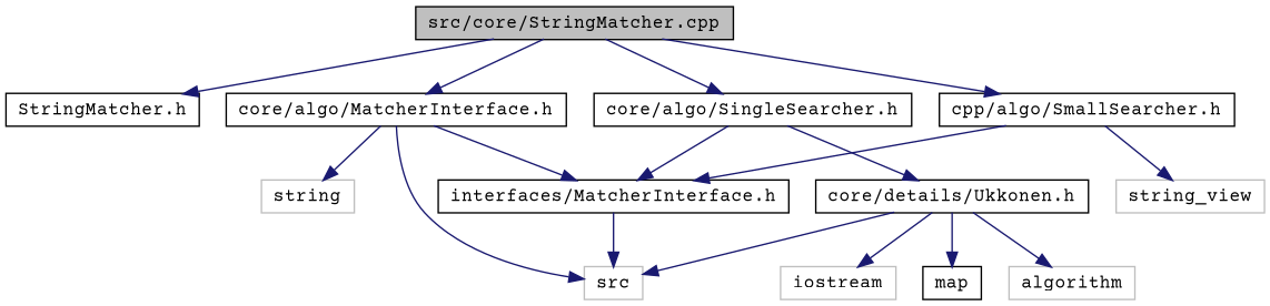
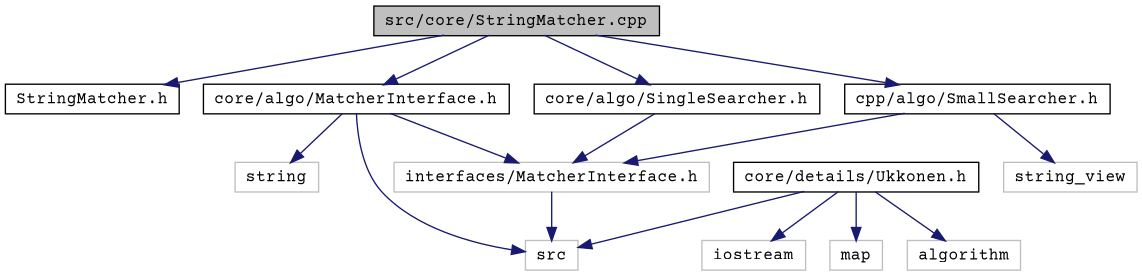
  digraph {
    fontname="Courier Prime"
    node [color=black fillcolor=white fontname="Courier Prime" fontsize=12 shape=record style=filled]
    edge [color=midnightblue fontname="Courier Prime" fontsize=12 labelfontname=Helvetica labelfontsize=12 style=solid]
    n1 [fillcolor=grey75 fontcolor=black height=0.2 label="src/core/StringMatcher.cpp" width=0.4]
    n2 [height=0.2 label="StringMatcher.h" width=0.4]
    n3 [height=0.2 label="core/algo/MatcherInterface.h" width=0.4]
    n4 [height=0.2 label="cpp/algo/SmallSearcher.h" width=0.4]
    n5 [height=0.2 label="core/algo/SingleSearcher.h" width=0.4]
-   n6 [height=0.2 label="interfaces/MatcherInterface.h" width=0.4]
+   n6 [color=grey75 height=0.2 label="interfaces/MatcherInterface.h" width=0.4]
    n7 [color=grey75 height=0.2 label=src width=0.4]
    n8 [color=grey75 height=0.2 label=string width=0.4]
    n9 [color=grey75 height=0.2 label=string_view width=0.4]
    n10 [height=0.2 label="core/details/Ukkonen.h" width=0.4]
    n11 [color=grey75 height=0.2 label=iostream width=0.4]
-   n12 [height=0.2 label=map width=0.4]
+   n12 [color=grey75 height=0.2 label=map width=0.4]
    n13 [color=grey75 height=0.2 label=algorithm width=0.4]
    n1 -> n2
    n1 -> n3
    n1 -> n4
    n1 -> n5
    n3 -> n6
    n3 -> n7
    n3 -> n8
    n4 -> n6
    n4 -> n9
    n5 -> n6
-   n5 -> n10
    n6 -> n7
    n10 -> n7
    n10 -> n11
    n10 -> n12
    n10 -> n13
  }
